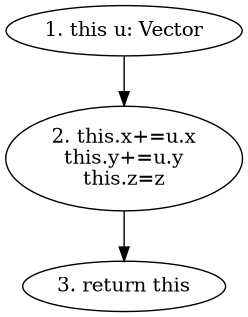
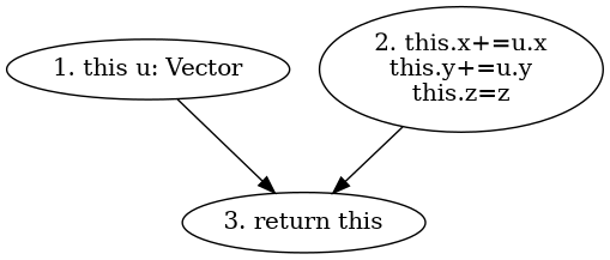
  digraph {
    n1 [label="1. this u: Vector"]
    n2 [label="2. this.x+=u.x\nthis.y+=u.y\nthis.z=z"]
    n3 [label="3. return this"]
-   n1 -> n2
+   n1 -> n3
    n2 -> n3
  }
